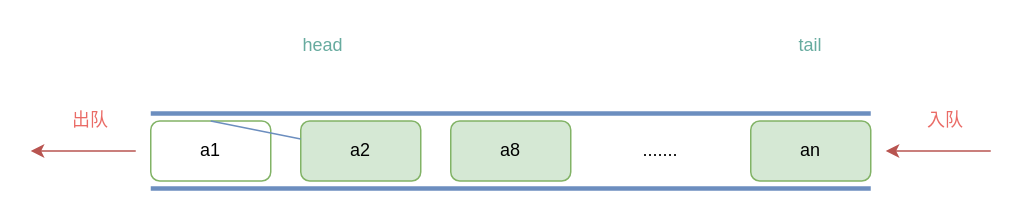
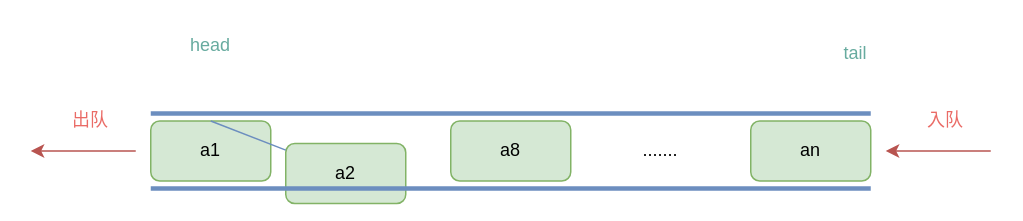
  <mxCell id="0" />
  <mxCell id="1" parent="0" />
  <mxCell id="2" value="" style="endArrow=none;html=1;strokeWidth=3;fillColor=#dae8fc;strokeColor=#6c8ebf;" edge="1" parent="1"><mxGeometry width="50" height="50" relative="1" as="geometry"><mxPoint x="100" y="75" as="sourcePoint" /><mxPoint x="580" y="75" as="targetPoint" /></mxGeometry></mxCell>
- <mxCell id="3" value="a1" style="rounded=1;whiteSpace=wrap;html=1;fillColor=#ffffff;strokeColor=#82b366;" vertex="1" parent="1"><mxGeometry x="100" y="80" width="80" height="40" as="geometry" /></mxCell>
- <mxCell id="4" value="a2" style="rounded=1;whiteSpace=wrap;html=1;fillColor=#d5e8d4;strokeColor=#82b366;" vertex="1" parent="1"><mxGeometry x="200" y="80" width="80" height="40" as="geometry" /></mxCell>
+ <mxCell id="3" value="a1" style="rounded=1;whiteSpace=wrap;html=1;fillColor=#d5e8d4;strokeColor=#82b366;" vertex="1" parent="1"><mxGeometry x="100" y="80" width="80" height="40" as="geometry" /></mxCell>
+ <mxCell id="4" value="a2" style="rounded=1;whiteSpace=wrap;html=1;fillColor=#d5e8d4;strokeColor=#82b366;" vertex="1" parent="1"><mxGeometry x="190" y="95" width="80" height="40" as="geometry" /></mxCell>
  <mxCell id="5" value="a8" style="rounded=1;whiteSpace=wrap;html=1;fillColor=#d5e8d4;strokeColor=#82b366;" vertex="1" parent="1"><mxGeometry x="300" y="80" width="80" height="40" as="geometry" /></mxCell>
  <mxCell id="6" value="......." style="text;html=1;strokeColor=none;fillColor=none;align=center;verticalAlign=middle;whiteSpace=wrap;rounded=0;" vertex="1" parent="1"><mxGeometry x="420" y="90" width="40" height="20" as="geometry" /></mxCell>
  <mxCell id="7" value="an" style="rounded=1;whiteSpace=wrap;html=1;fillColor=#d5e8d4;strokeColor=#82b366;" vertex="1" parent="1"><mxGeometry x="500" y="80" width="80" height="40" as="geometry" /></mxCell>
  <mxCell id="8" value="" style="endArrow=none;html=1;strokeWidth=3;exitX=0;exitY=1;exitDx=0;exitDy=0;entryX=1;entryY=1;entryDx=0;entryDy=0;fillColor=#dae8fc;strokeColor=#6c8ebf;" edge="1" parent="1"><mxGeometry width="50" height="50" relative="1" as="geometry"><mxPoint x="100" y="125" as="sourcePoint" /><mxPoint x="580" y="125" as="targetPoint" /></mxGeometry></mxCell>
  <mxCell id="9" value="" style="endArrow=classic;html=1;strokeWidth=1;fillColor=#f8cecc;strokeColor=#b85450;" edge="1" parent="1"><mxGeometry width="50" height="50" relative="1" as="geometry"><mxPoint x="660" y="100" as="sourcePoint" /><mxPoint x="590" y="100" as="targetPoint" /></mxGeometry></mxCell>
  <mxCell id="10" value="" style="endArrow=classic;html=1;strokeWidth=1;fillColor=#f8cecc;strokeColor=#b85450;" edge="1" parent="1"><mxGeometry width="50" height="50" relative="1" as="geometry"><mxPoint x="90" y="100" as="sourcePoint" /><mxPoint x="20" y="100" as="targetPoint" /></mxGeometry></mxCell>
- <mxCell id="11" value="head" style="text;html=1;align=center;verticalAlign=middle;whiteSpace=wrap;rounded=0;fontColor=#67AB9F;" vertex="1" parent="1"><mxGeometry x="195" y="20" width="40" height="20" as="geometry" /></mxCell>
+ <mxCell id="11" value="head" style="text;html=1;align=center;verticalAlign=middle;whiteSpace=wrap;rounded=0;fontColor=#67AB9F;" vertex="1" parent="1"><mxGeometry x="120" y="20" width="40" height="20" as="geometry" /></mxCell>
  <mxCell id="12" value="" style="endArrow=none;html=1;strokeWidth=1;exitX=0.5;exitY=0;exitDx=0;exitDy=0;fillColor=#dae8fc;strokeColor=#6c8ebf;" edge="1" parent="1" source="3" target="4"><mxGeometry width="50" height="50" relative="1" as="geometry"><mxPoint x="140" y="70" as="sourcePoint" /><mxPoint x="330" y="-20" as="targetPoint" /></mxGeometry></mxCell>
- <mxCell id="13" value="tail" style="text;html=1;align=center;verticalAlign=middle;whiteSpace=wrap;rounded=0;fontColor=#67AB9F;" vertex="1" parent="1"><mxGeometry x="520" y="20" width="40" height="20" as="geometry" /></mxCell>
+ <mxCell id="13" value="tail" style="text;html=1;align=center;verticalAlign=middle;whiteSpace=wrap;rounded=0;fontColor=#67AB9F;" vertex="1" parent="1"><mxGeometry x="550" y="25" width="40" height="20" as="geometry" /></mxCell>
  <mxCell id="14" value="入队" style="text;html=1;align=center;verticalAlign=middle;whiteSpace=wrap;rounded=0;fontColor=#EA6B66;" vertex="1" parent="1"><mxGeometry x="610" y="70" width="40" height="20" as="geometry" /></mxCell>
  <mxCell id="15" value="出队" style="text;html=1;align=center;verticalAlign=middle;whiteSpace=wrap;rounded=0;fontColor=#EA6B66;" vertex="1" parent="1"><mxGeometry x="40" y="70" width="40" height="20" as="geometry" /></mxCell>
